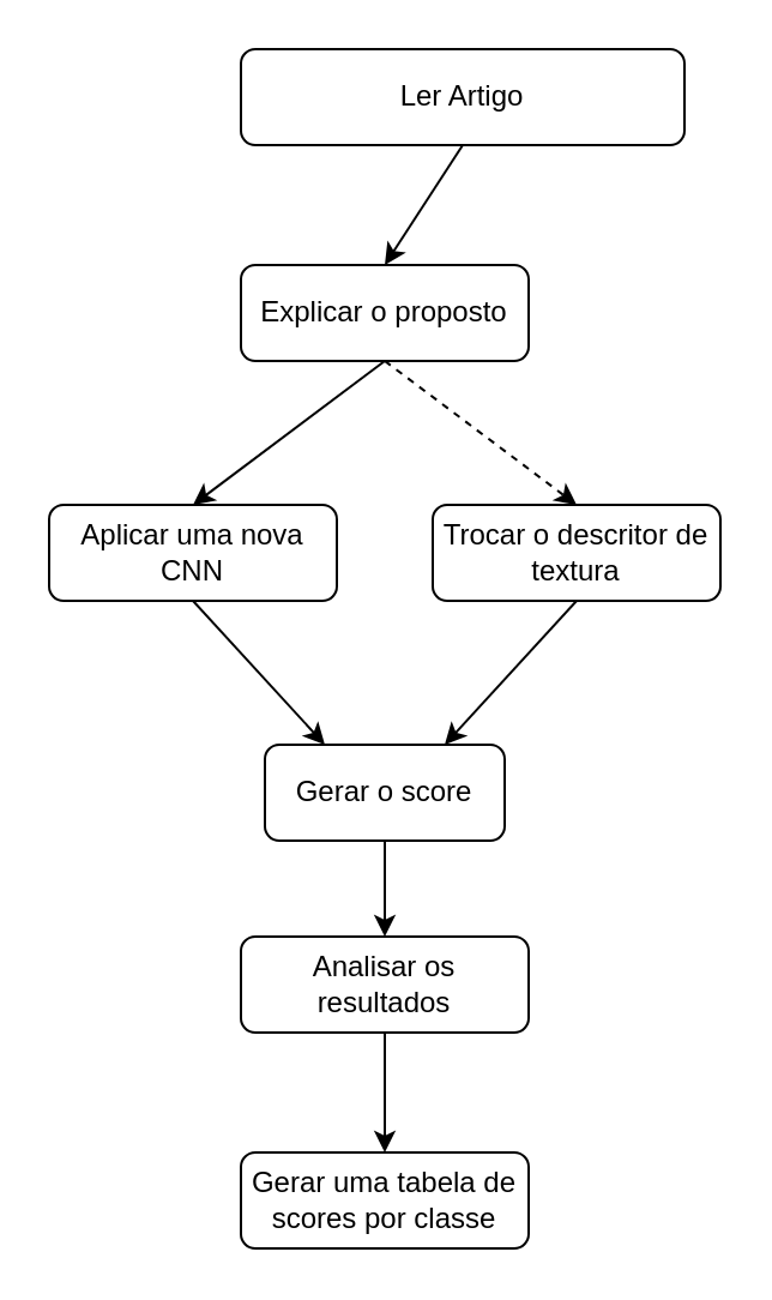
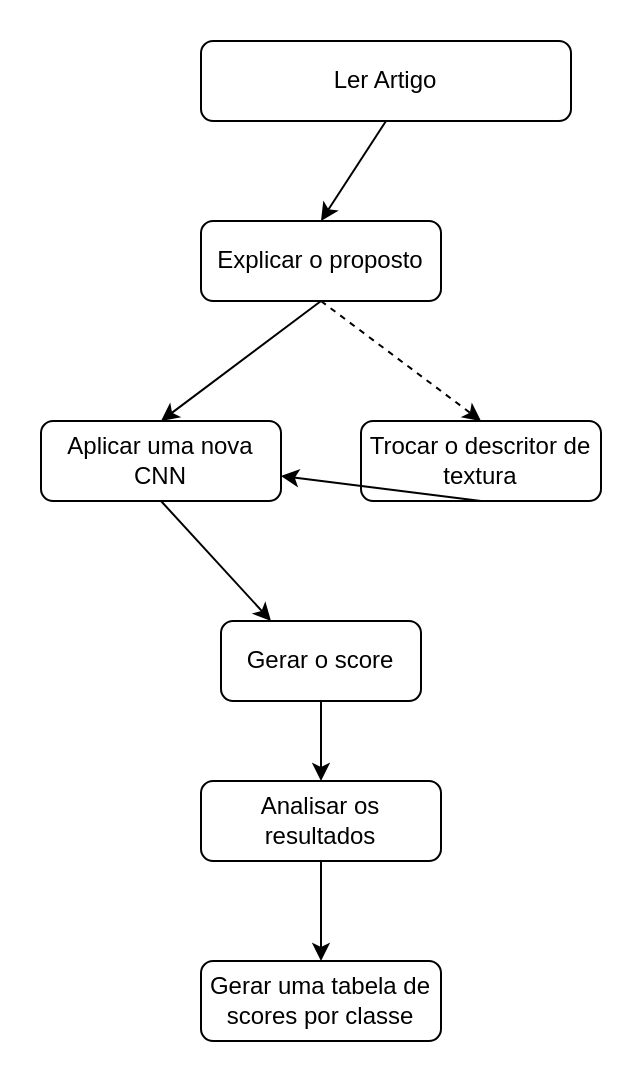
  <mxCell id="0" />
  <mxCell id="1" parent="0" />
  <mxCell id="2" value="Ler Artigo" style="rounded=1;whiteSpace=wrap;html=1;fontSize=12;glass=0;strokeWidth=1;shadow=0;" vertex="1" parent="1"><mxGeometry x="100" y="20" width="185" height="40" as="geometry" /></mxCell>
  <mxCell id="3" value="Aplicar uma nova CNN" style="rounded=1;whiteSpace=wrap;html=1;fontSize=12;glass=0;strokeWidth=1;shadow=0;" vertex="1" parent="1"><mxGeometry x="20" y="210" width="120" height="40" as="geometry" /></mxCell>
  <mxCell id="4" value="Trocar o descritor de textura" style="rounded=1;whiteSpace=wrap;html=1;fontSize=12;glass=0;strokeWidth=1;shadow=0;" vertex="1" parent="1"><mxGeometry x="180" y="210" width="120" height="40" as="geometry" /></mxCell>
  <mxCell id="5" value="Gerar o score" style="rounded=1;whiteSpace=wrap;html=1;fontSize=12;glass=0;strokeWidth=1;shadow=0;" vertex="1" parent="1"><mxGeometry x="110" y="310" width="100" height="40" as="geometry" /></mxCell>
  <mxCell id="6" value="" style="endArrow=classic;html=1;rounded=0;fontSize=12;exitX=0.5;exitY=1;exitDx=0;exitDy=0;entryX=0.25;entryY=0;entryDx=0;entryDy=0;" edge="1" parent="1" source="3" target="5"><mxGeometry width="50" height="50" relative="1" as="geometry"><mxPoint x="100" y="320" as="sourcePoint" /><mxPoint x="150" y="270" as="targetPoint" /></mxGeometry></mxCell>
- <mxCell id="7" value="" style="endArrow=classic;html=1;rounded=0;fontSize=12;exitX=0.5;exitY=1;exitDx=0;exitDy=0;entryX=0.75;entryY=0;entryDx=0;entryDy=0;" edge="1" parent="1" source="4" target="5"><mxGeometry width="50" height="50" relative="1" as="geometry"><mxPoint x="90" y="230" as="sourcePoint" /><mxPoint x="170" y="290" as="targetPoint" /></mxGeometry></mxCell>
+ <mxCell id="7" value="" style="endArrow=classic;html=1;rounded=0;fontSize=12;exitX=0.5;exitY=1;exitDx=0;exitDy=0;" edge="1" parent="1" source="4" target="3"><mxGeometry width="50" height="50" relative="1" as="geometry"><mxPoint x="90" y="230" as="sourcePoint" /><mxPoint x="170" y="290" as="targetPoint" /></mxGeometry></mxCell>
  <mxCell id="8" value="Analisar os resultados" style="rounded=1;whiteSpace=wrap;html=1;fontSize=12;glass=0;strokeWidth=1;shadow=0;" vertex="1" parent="1"><mxGeometry x="100" y="390" width="120" height="40" as="geometry" /></mxCell>
  <mxCell id="9" value="Gerar uma tabela de scores por classe" style="rounded=1;whiteSpace=wrap;html=1;fontSize=12;glass=0;strokeWidth=1;shadow=0;" vertex="1" parent="1"><mxGeometry x="100" y="480" width="120" height="40" as="geometry" /></mxCell>
  <mxCell id="10" value="" style="endArrow=classic;html=1;rounded=0;fontSize=12;exitX=0.5;exitY=1;exitDx=0;exitDy=0;entryX=0.5;entryY=0;entryDx=0;entryDy=0;" edge="1" parent="1" source="5" target="8"><mxGeometry width="50" height="50" relative="1" as="geometry"><mxPoint x="100" y="340" as="sourcePoint" /><mxPoint x="150" y="290" as="targetPoint" /></mxGeometry></mxCell>
  <mxCell id="11" value="" style="endArrow=classic;html=1;rounded=0;fontSize=12;entryX=0.5;entryY=0;entryDx=0;entryDy=0;exitX=0.5;exitY=1;exitDx=0;exitDy=0;" edge="1" parent="1" source="8" target="9"><mxGeometry width="50" height="50" relative="1" as="geometry"><mxPoint x="160" y="440" as="sourcePoint" /><mxPoint x="159.66" y="440" as="targetPoint" /></mxGeometry></mxCell>
  <mxCell id="12" value="Explicar o proposto" style="rounded=1;whiteSpace=wrap;html=1;fontSize=12;glass=0;strokeWidth=1;shadow=0;" vertex="1" parent="1"><mxGeometry x="100" y="110" width="120" height="40" as="geometry" /></mxCell>
  <mxCell id="13" value="" style="endArrow=classic;html=1;rounded=0;exitX=0.5;exitY=1;exitDx=0;exitDy=0;" edge="1" parent="1" source="2"><mxGeometry width="50" height="50" relative="1" as="geometry"><mxPoint x="140" y="170" as="sourcePoint" /><mxPoint x="160" y="110" as="targetPoint" /></mxGeometry></mxCell>
  <mxCell id="14" value="" style="endArrow=classic;html=1;rounded=0;entryX=0.5;entryY=0;entryDx=0;entryDy=0;exitX=0.5;exitY=1;exitDx=0;exitDy=0;" edge="1" parent="1" source="12" target="3"><mxGeometry width="50" height="50" relative="1" as="geometry"><mxPoint x="100" y="150" as="sourcePoint" /><mxPoint x="190" y="120" as="targetPoint" /></mxGeometry></mxCell>
  <mxCell id="15" value="" style="endArrow=classic;html=1;rounded=0;exitX=0.5;exitY=1;exitDx=0;exitDy=0;entryX=0.5;entryY=0;entryDx=0;entryDy=0;dashed=1;" edge="1" parent="1" source="12" target="4"><mxGeometry width="50" height="50" relative="1" as="geometry"><mxPoint x="140" y="280" as="sourcePoint" /><mxPoint x="190" y="230" as="targetPoint" /></mxGeometry></mxCell>
